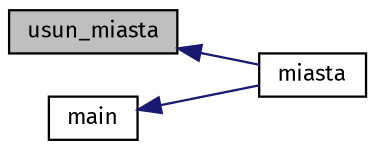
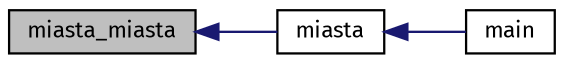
  digraph {
    fontname="Fira Sans"
    rankdir=LR
    node [color=black fillcolor=white fontname="Fira Sans" fontsize=10 shape=record style=filled]
    edge [color=midnightblue dir=back fontname="Fira Sans" fontsize=10 labelfontname=Helvetica labelfontsize=10 style=solid]
-   n1 [fillcolor=grey75 fontcolor=black height=0.2 label=usun_miasta width=0.4]
+   n1 [fillcolor=grey75 fontcolor=black height=0.2 label=miasta_miasta width=0.4]
    n2 [height=0.2 label=miasta width=0.4]
    n3 [height=0.2 label=main width=0.4]
    n1 -> n2
-   n3 -> n2
+   n2 -> n3
  }
